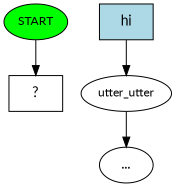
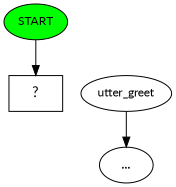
  digraph {
    fontname=Lato
    node [fontname=Lato]
    edge [fontname=Lato]
    n1 [fillcolor=green fontsize=12 label=START style=filled]
    n2 [label="  ?  " shape=rect]
-   n3 [fillcolor=lightblue label=hi shape=rect style=filled]
-   n4 [fontsize=12 label=utter_utter]
+   n4 [fontsize=12 label=utter_greet]
    n5 [label="..."]
    n1 -> n2
-   n3 -> n4
    n4 -> n5
  }
